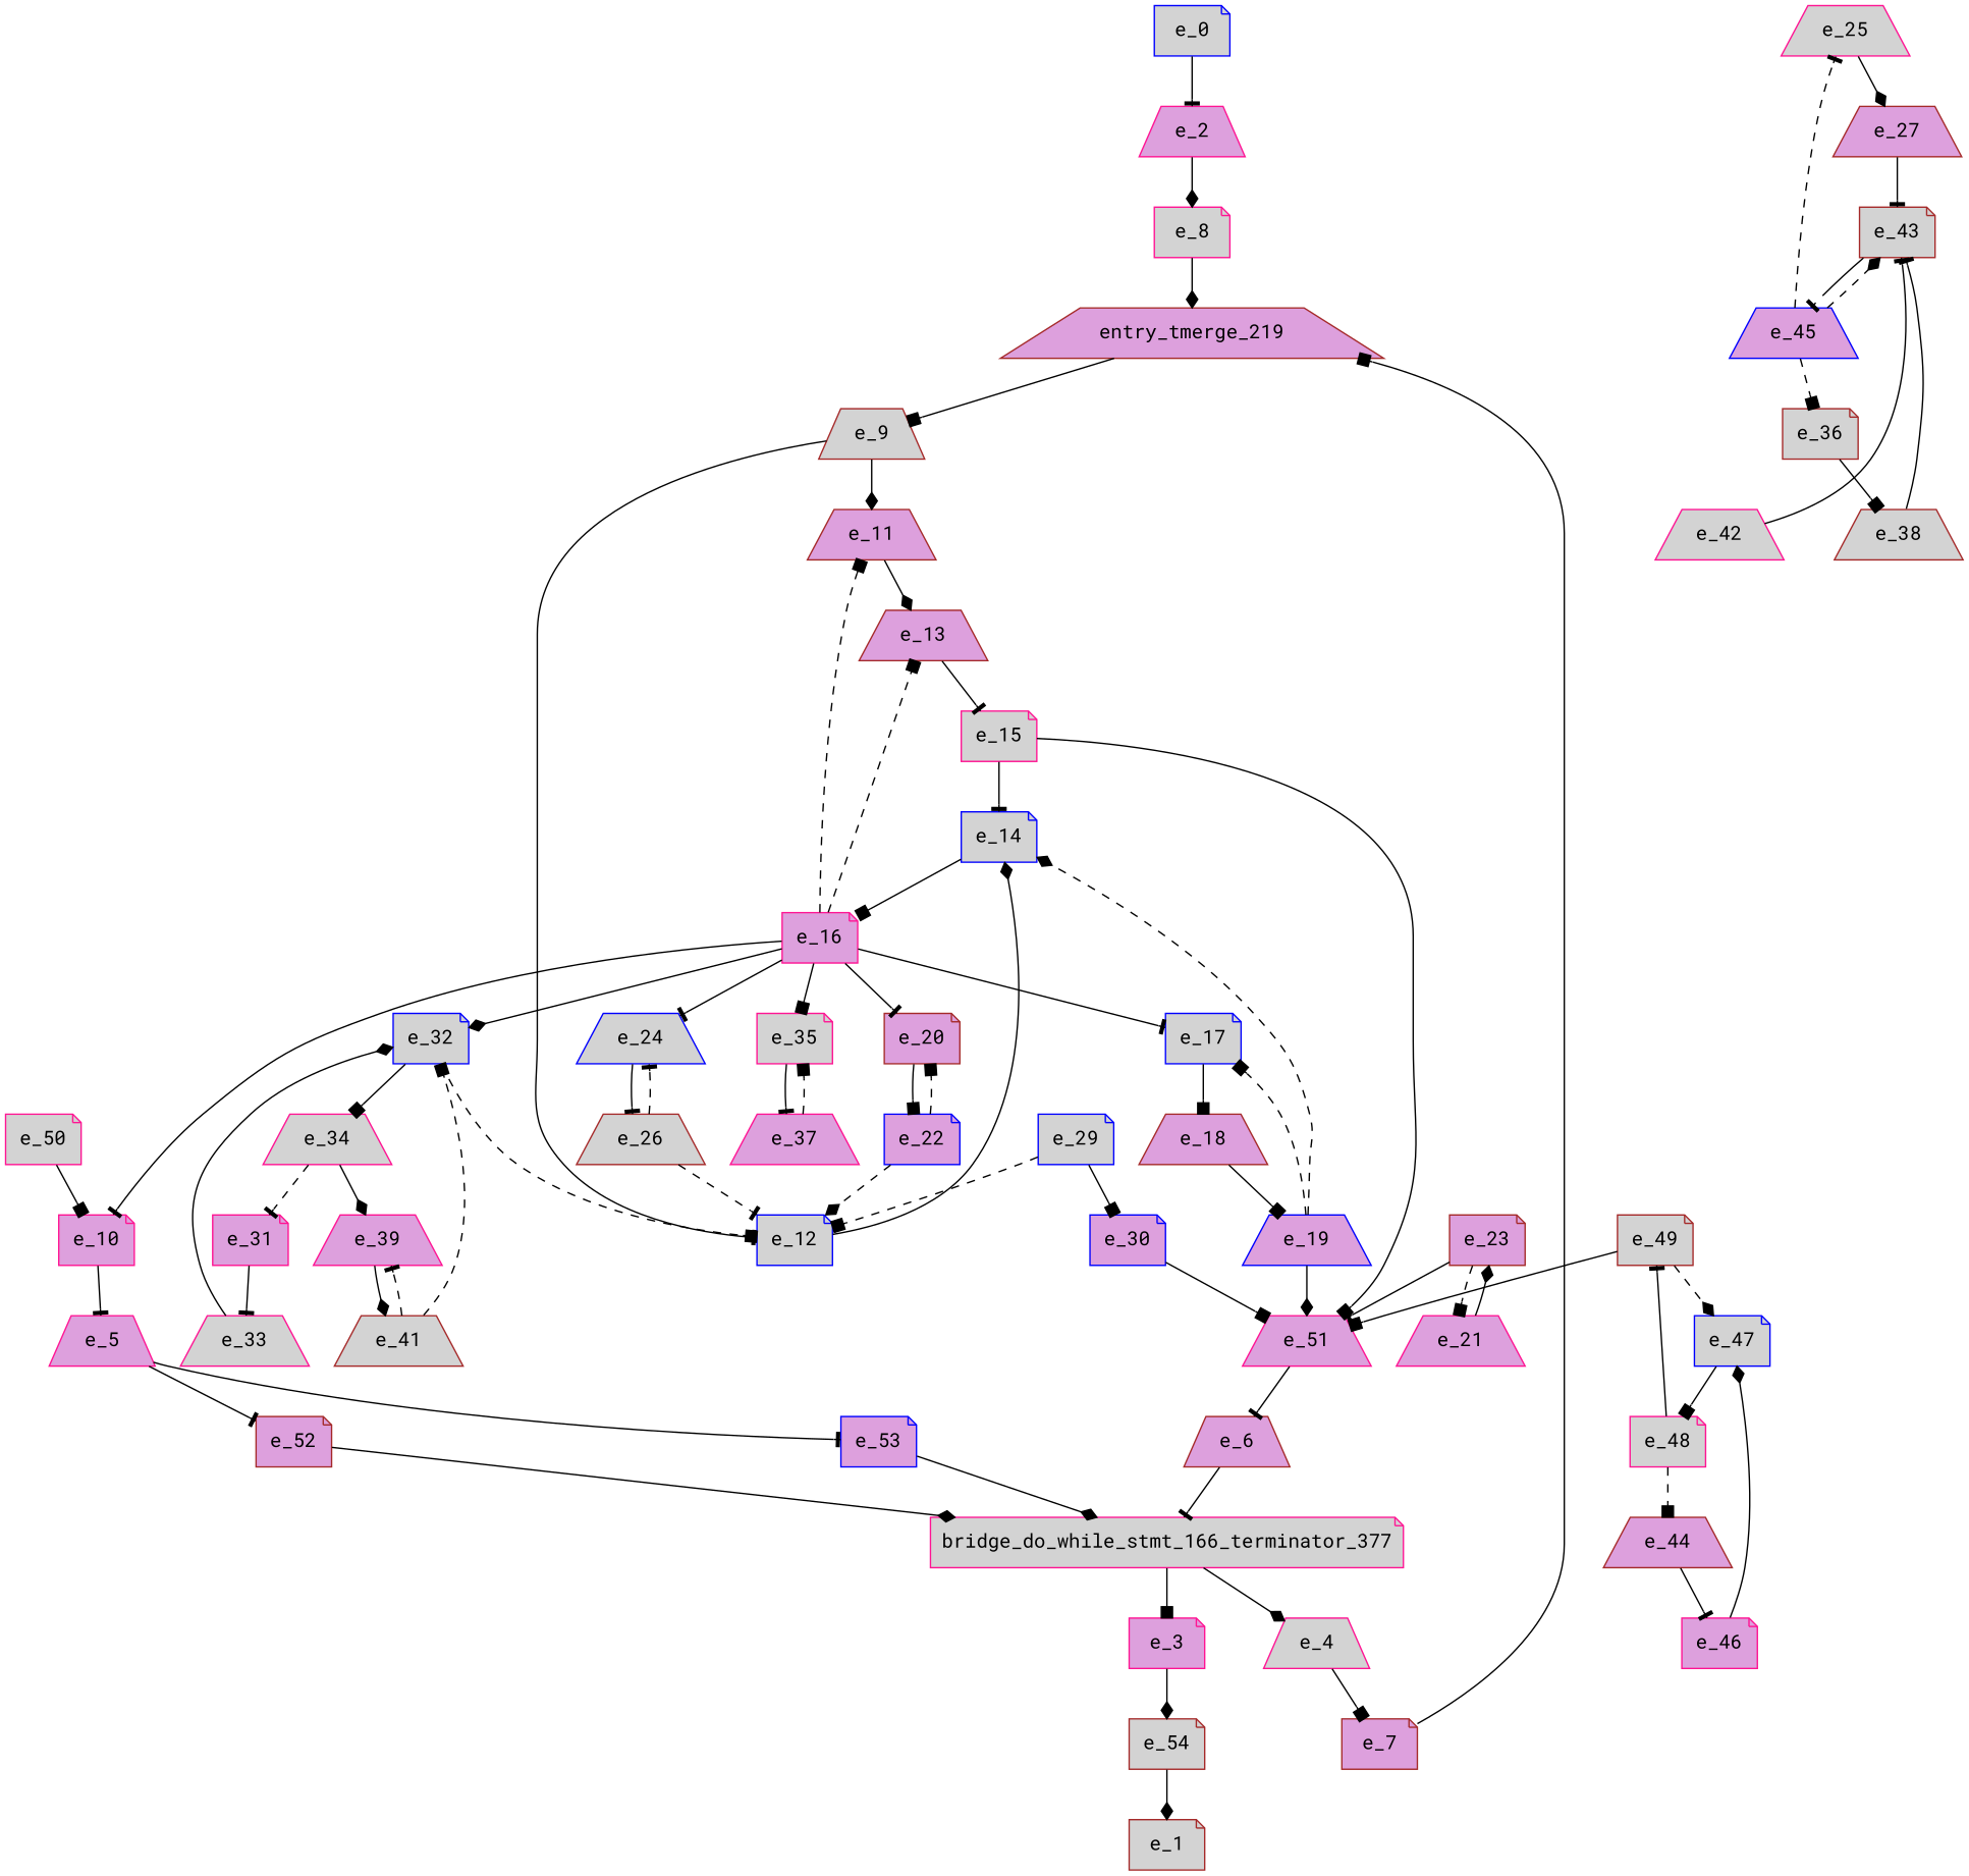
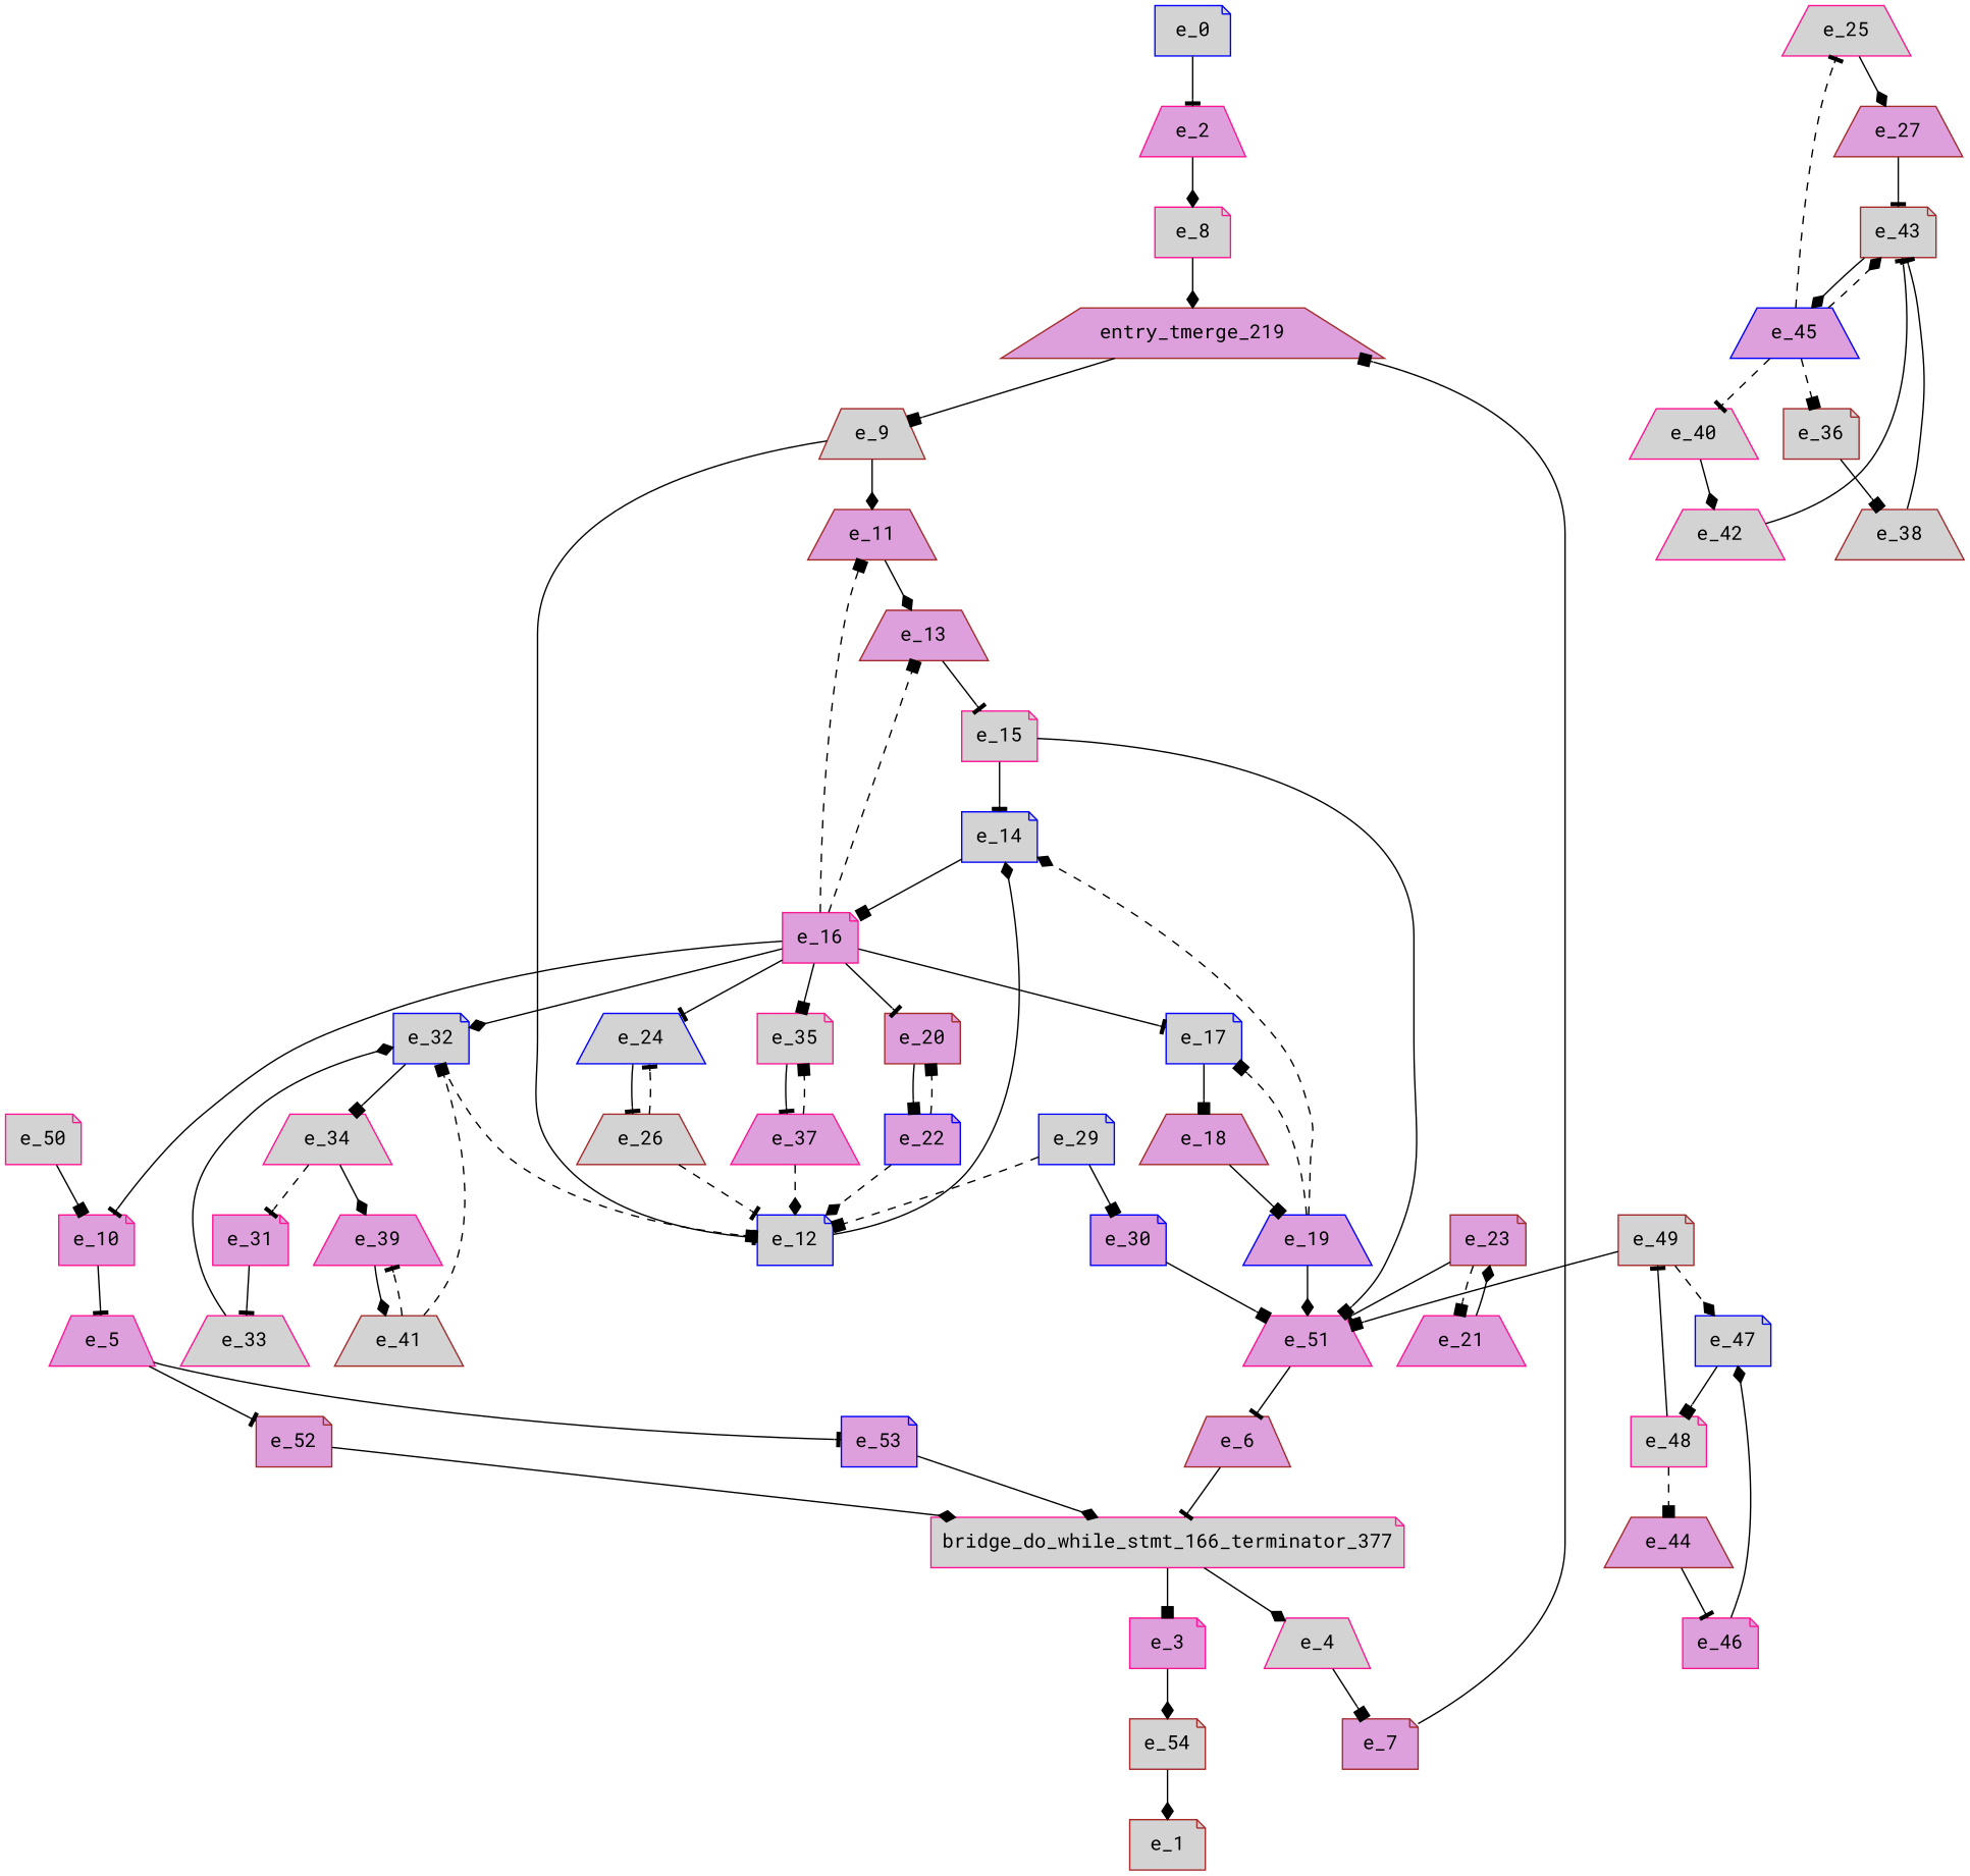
  digraph {
    fontname="Roboto Mono"
    node [color=deeppink fillcolor=lightgrey fontname="Roboto Mono" shape=note style=filled]
    edge [arrowhead=tee fontname="Roboto Mono"]
    e_2 [fillcolor=plum shape=trapezium]
    e_8
    e_0 [color=blue]
    entry_tmerge_219 [color=brown fillcolor=plum shape=trapezium]
    e_3 [fillcolor=plum]
    e_54 [color=brown]
    e_1 [color=brown]
    e_4 [shape=trapezium]
    e_7 [color=brown fillcolor=plum]
    e_5 [fillcolor=plum shape=trapezium]
    e_52 [color=brown fillcolor=plum]
    e_53 [color=blue fillcolor=plum]
    bridge_do_while_stmt_166_terminator_377
    e_6 [color=brown fillcolor=plum shape=trapezium]
    e_9 [color=brown shape=trapezium]
    e_11 [color=brown fillcolor=plum shape=trapezium]
    e_12 [color=blue]
    e_13 [color=brown fillcolor=plum shape=trapezium]
    e_14 [color=blue]
    e_31 [fillcolor=plum]
    e_33 [shape=trapezium]
    e_10 [fillcolor=plum]
    e_50
    e_15
    e_16 [fillcolor=plum]
    e_51 [fillcolor=plum shape=trapezium]
    e_17 [color=blue]
    e_20 [color=brown fillcolor=plum]
    e_24 [color=blue shape=trapezium]
    e_32 [color=blue]
    e_35
    e_18 [color=brown fillcolor=plum shape=trapezium]
    e_22 [color=blue fillcolor=plum]
    e_26 [color=brown shape=trapezium]
    e_34 [shape=trapezium]
    e_37 [fillcolor=plum shape=trapezium]
    e_19 [color=blue fillcolor=plum shape=trapezium]
    e_21 [fillcolor=plum shape=trapezium]
    e_23 [color=brown fillcolor=plum]
    e_25 [shape=trapezium]
    e_27 [color=brown fillcolor=plum shape=trapezium]
    e_43 [color=brown]
    e_45 [color=blue fillcolor=plum shape=trapezium]
    e_29 [color=blue]
    e_30 [color=blue fillcolor=plum]
    e_39 [fillcolor=plum shape=trapezium]
    e_41 [color=brown shape=trapezium]
    e_36 [color=brown]
    e_38 [color=brown shape=trapezium]
+   e_40 [shape=trapezium]
    e_42 [shape=trapezium]
    e_44 [color=brown fillcolor=plum shape=trapezium]
    e_46 [fillcolor=plum]
    e_47 [color=blue]
    e_48
    e_49 [color=brown]
    e_2 -> e_8 [arrowhead=diamond]
    e_8 -> entry_tmerge_219 [arrowhead=diamond]
    e_0 -> e_2
    entry_tmerge_219 -> e_9 [arrowhead=box]
    e_3 -> e_54 [arrowhead=diamond]
    e_54 -> e_1 [arrowhead=diamond]
    e_4 -> e_7 [arrowhead=box]
    e_7 -> entry_tmerge_219 [arrowhead=box]
    e_5 -> e_52
    e_5 -> e_53
    e_52 -> bridge_do_while_stmt_166_terminator_377 [arrowhead=diamond]
    e_53 -> bridge_do_while_stmt_166_terminator_377 [arrowhead=diamond]
    bridge_do_while_stmt_166_terminator_377 -> e_3 [arrowhead=box]
    bridge_do_while_stmt_166_terminator_377 -> e_4 [arrowhead=diamond]
    e_6 -> bridge_do_while_stmt_166_terminator_377
    e_9 -> e_11 [arrowhead=diamond]
    e_9 -> e_12
    e_11 -> e_13 [arrowhead=diamond]
    e_12 -> e_14 [arrowhead=diamond]
    e_13 -> e_15
    e_14 -> e_16 [arrowhead=box]
    e_31 -> e_33
    e_33 -> e_32 [arrowhead=diamond]
    e_10 -> e_5
    e_50 -> e_10 [arrowhead=box]
    e_15 -> e_14
    e_15 -> e_51 [arrowhead=box]
    e_16 -> e_11 [arrowhead=box style=dashed]
    e_16 -> e_13 [arrowhead=box style=dashed]
    e_16 -> e_10
    e_16 -> e_17
    e_16 -> e_20
    e_16 -> e_24
    e_16 -> e_32 [arrowhead=diamond]
    e_16 -> e_35 [arrowhead=box]
    e_51 -> e_6
    e_17 -> e_18 [arrowhead=box]
    e_20 -> e_22 [arrowhead=box]
    e_24 -> e_26
    e_32 -> e_12 [arrowhead=box style=dashed]
    e_32 -> e_34 [arrowhead=box]
    e_35 -> e_37
    e_18 -> e_19 [arrowhead=box]
    e_22 -> e_12 [arrowhead=diamond style=dashed]
    e_22 -> e_20 [arrowhead=box style=dashed]
    e_26 -> e_12 [style=dashed]
    e_26 -> e_24 [style=dashed]
    e_34 -> e_31 [style=dashed]
    e_34 -> e_39 [arrowhead=diamond]
+   e_37 -> e_12 [arrowhead=diamond style=dashed]
    e_37 -> e_35 [arrowhead=box style=dashed]
    e_19 -> e_14 [arrowhead=diamond style=dashed]
    e_19 -> e_51 [arrowhead=diamond]
    e_19 -> e_17 [arrowhead=box style=dashed]
    e_21 -> e_23 [arrowhead=diamond]
    e_23 -> e_51
    e_23 -> e_21 [arrowhead=box style=dashed]
    e_25 -> e_27 [arrowhead=diamond]
    e_27 -> e_43
-   e_43 -> e_45
+   e_43 -> e_45 [arrowhead=diamond]
    e_45 -> e_25 [style=dashed]
    e_45 -> e_43 [arrowhead=diamond style=dashed]
    e_45 -> e_36 [arrowhead=box style=dashed]
+   e_45 -> e_40 [style=dashed]
    e_29 -> e_12 [arrowhead=box style=dashed]
    e_29 -> e_30 [arrowhead=box]
    e_30 -> e_51 [arrowhead=box]
    e_39 -> e_41 [arrowhead=diamond]
    e_41 -> e_32 [arrowhead=box style=dashed]
    e_41 -> e_39 [style=dashed]
    e_36 -> e_38 [arrowhead=box]
    e_38 -> e_43
+   e_40 -> e_42 [arrowhead=diamond]
    e_42 -> e_43
    e_44 -> e_46
    e_46 -> e_47 [arrowhead=diamond]
    e_47 -> e_48 [arrowhead=box]
    e_48 -> e_44 [arrowhead=box style=dashed]
    e_48 -> e_49
    e_49 -> e_51 [arrowhead=box]
    e_49 -> e_47 [arrowhead=diamond style=dashed]
  }
